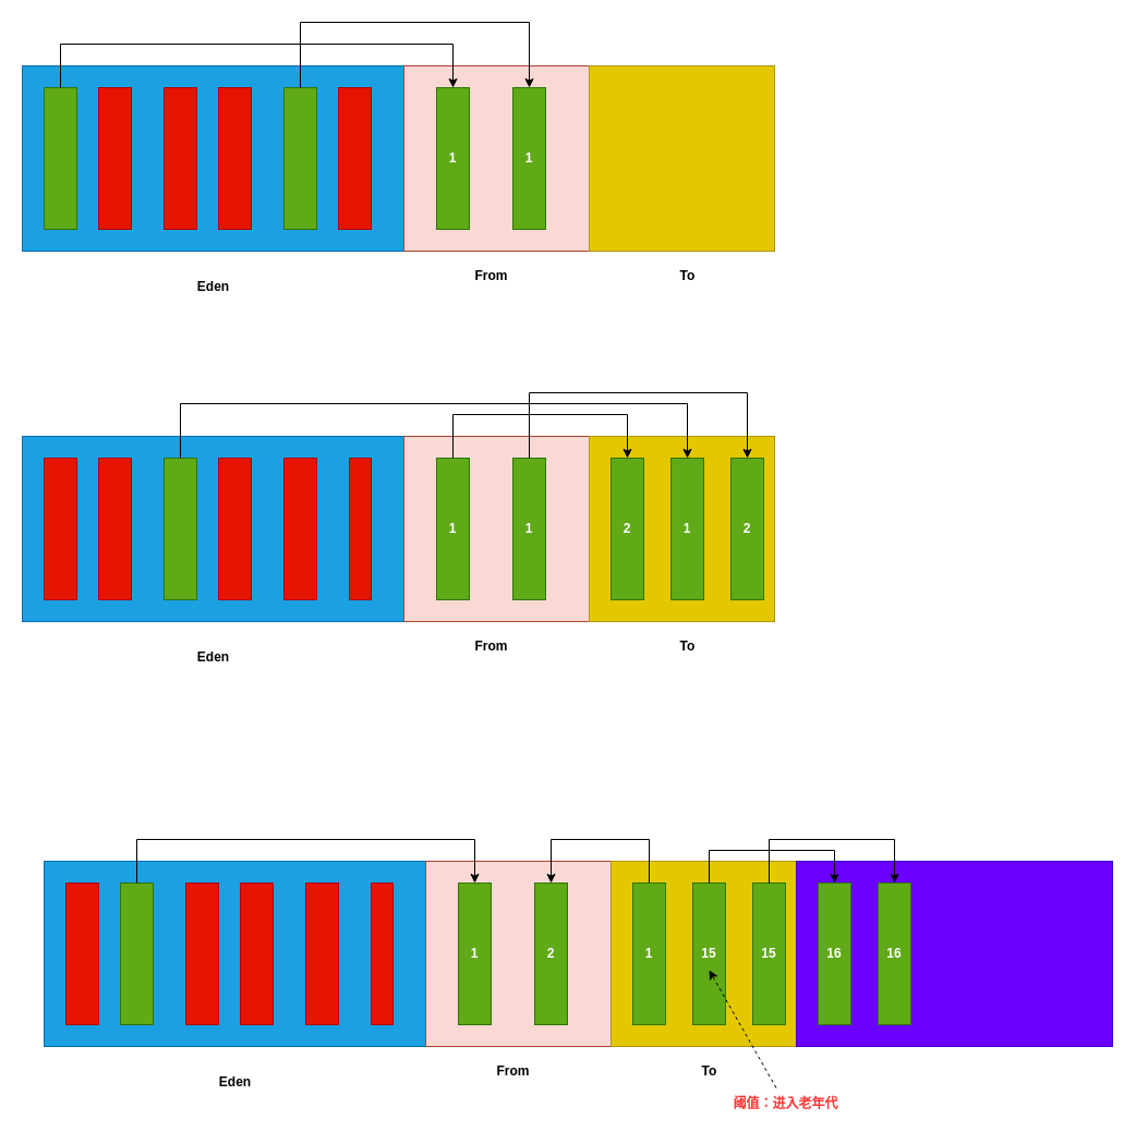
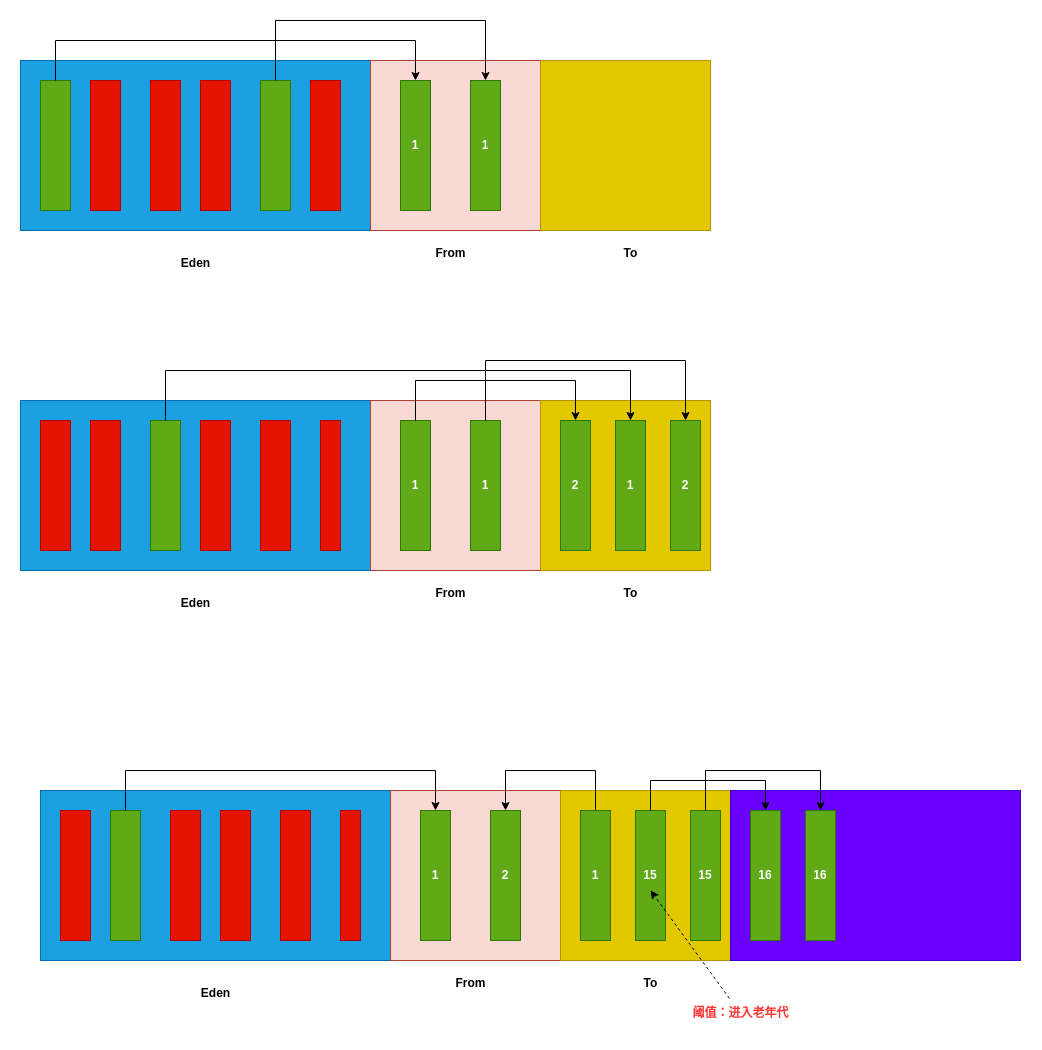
  <mxCell id="0" />
  <mxCell id="1" parent="0" />
  <mxCell id="2" value="" style="rounded=0;whiteSpace=wrap;html=1;fillColor=#1ba1e2;strokeColor=#006EAF;fontColor=#ffffff;fontStyle=1" vertex="1" parent="1"><mxGeometry x="20" y="60" width="350" height="170" as="geometry" /></mxCell>
  <mxCell id="3" value="" style="rounded=0;whiteSpace=wrap;html=1;fillColor=#60a917;strokeColor=#2D7600;fontColor=#ffffff;fontStyle=1" vertex="1" parent="1"><mxGeometry x="40" y="80" width="30" height="130" as="geometry" /></mxCell>
  <mxCell id="4" value="" style="rounded=0;whiteSpace=wrap;html=1;fillColor=#e51400;strokeColor=#B20000;fontColor=#ffffff;fontStyle=1" vertex="1" parent="1"><mxGeometry x="90" y="80" width="30" height="130" as="geometry" /></mxCell>
  <mxCell id="5" value="" style="rounded=0;whiteSpace=wrap;html=1;fillColor=#e51400;strokeColor=#B20000;fontColor=#ffffff;fontStyle=1" vertex="1" parent="1"><mxGeometry x="150" y="80" width="30" height="130" as="geometry" /></mxCell>
  <mxCell id="6" value="" style="rounded=0;whiteSpace=wrap;html=1;fillColor=#e51400;strokeColor=#B20000;fontColor=#ffffff;fontStyle=1" vertex="1" parent="1"><mxGeometry x="310" y="80" width="30" height="130" as="geometry" /></mxCell>
  <mxCell id="7" value="" style="rounded=0;whiteSpace=wrap;html=1;fillColor=#e51400;strokeColor=#B20000;fontColor=#ffffff;fontStyle=1" vertex="1" parent="1"><mxGeometry x="200" y="80" width="30" height="130" as="geometry" /></mxCell>
  <mxCell id="8" value="" style="rounded=0;whiteSpace=wrap;html=1;fillColor=#60a917;strokeColor=#2D7600;fontColor=#ffffff;fontStyle=1" vertex="1" parent="1"><mxGeometry x="260" y="80" width="30" height="130" as="geometry" /></mxCell>
  <mxCell id="9" value="" style="rounded=0;whiteSpace=wrap;html=1;fillColor=#fad9d5;strokeColor=#ae4132;fontStyle=1" vertex="1" parent="1"><mxGeometry x="370" y="60" width="170" height="170" as="geometry" /></mxCell>
  <mxCell id="10" value="&lt;span&gt;1&lt;/span&gt;" style="rounded=0;whiteSpace=wrap;html=1;fillColor=#60a917;strokeColor=#2D7600;fontColor=#ffffff;fontStyle=1" vertex="1" parent="1"><mxGeometry x="400" y="80" width="30" height="130" as="geometry" /></mxCell>
  <mxCell id="11" value="&lt;span&gt;1&lt;/span&gt;" style="rounded=0;whiteSpace=wrap;html=1;fillColor=#60a917;strokeColor=#2D7600;fontColor=#ffffff;fontStyle=1" vertex="1" parent="1"><mxGeometry x="470" y="80" width="30" height="130" as="geometry" /></mxCell>
  <mxCell id="12" value="" style="rounded=0;whiteSpace=wrap;html=1;fillColor=#e3c800;strokeColor=#B09500;fontColor=#000000;fontStyle=1" vertex="1" parent="1"><mxGeometry x="540" y="60" width="170" height="170" as="geometry" /></mxCell>
  <mxCell id="13" style="edgeStyle=orthogonalEdgeStyle;rounded=0;orthogonalLoop=1;jettySize=auto;html=1;entryX=0.5;entryY=0;entryDx=0;entryDy=0;exitX=0.5;exitY=0;exitDx=0;exitDy=0;fontStyle=1" edge="1" parent="1" source="3" target="10"><mxGeometry relative="1" as="geometry"><Array as="points"><mxPoint x="55" y="40" /><mxPoint x="415" y="40" /></Array></mxGeometry></mxCell>
  <mxCell id="14" value="Eden" style="text;html=1;align=center;verticalAlign=middle;resizable=0;points=[];autosize=1;strokeColor=none;fillColor=none;fontStyle=1" vertex="1" parent="1"><mxGeometry x="170" y="248" width="50" height="30" as="geometry" /></mxCell>
  <mxCell id="15" value="From" style="text;html=1;align=center;verticalAlign=middle;resizable=0;points=[];autosize=1;strokeColor=none;fillColor=none;fontStyle=1" vertex="1" parent="1"><mxGeometry x="425" y="238" width="50" height="30" as="geometry" /></mxCell>
  <mxCell id="16" value="To" style="text;html=1;align=center;verticalAlign=middle;resizable=0;points=[];autosize=1;strokeColor=none;fillColor=none;fontStyle=1" vertex="1" parent="1"><mxGeometry x="610" y="238" width="40" height="30" as="geometry" /></mxCell>
  <mxCell id="17" value="" style="rounded=0;whiteSpace=wrap;html=1;fillColor=#1ba1e2;strokeColor=#006EAF;fontColor=#ffffff;fontStyle=1" vertex="1" parent="1"><mxGeometry x="20" y="400" width="350" height="170" as="geometry" /></mxCell>
  <mxCell id="18" value="" style="rounded=0;whiteSpace=wrap;html=1;fillColor=#e51400;strokeColor=#B20000;fontColor=#ffffff;fontStyle=1" vertex="1" parent="1"><mxGeometry x="40" y="420" width="30" height="130" as="geometry" /></mxCell>
  <mxCell id="19" value="" style="rounded=0;whiteSpace=wrap;html=1;fillColor=#e51400;strokeColor=#B20000;fontColor=#ffffff;fontStyle=1" vertex="1" parent="1"><mxGeometry x="90" y="420" width="30" height="130" as="geometry" /></mxCell>
  <mxCell id="20" value="" style="rounded=0;whiteSpace=wrap;html=1;fillColor=#60a917;strokeColor=#2D7600;fontColor=#ffffff;fontStyle=1" vertex="1" parent="1"><mxGeometry x="150" y="420" width="30" height="130" as="geometry" /></mxCell>
  <mxCell id="21" value="" style="rounded=0;whiteSpace=wrap;html=1;fillColor=#e51400;strokeColor=#B20000;fontColor=#ffffff;fontStyle=1" vertex="1" parent="1"><mxGeometry x="320" y="420" width="20" height="130" as="geometry" /></mxCell>
  <mxCell id="22" value="" style="rounded=0;whiteSpace=wrap;html=1;fillColor=#e51400;strokeColor=#B20000;fontColor=#ffffff;fontStyle=1" vertex="1" parent="1"><mxGeometry x="200" y="420" width="30" height="130" as="geometry" /></mxCell>
  <mxCell id="23" value="" style="rounded=0;whiteSpace=wrap;html=1;fillColor=#e51400;strokeColor=#B20000;fontColor=#ffffff;fontStyle=1" vertex="1" parent="1"><mxGeometry x="260" y="420" width="30" height="130" as="geometry" /></mxCell>
  <mxCell id="24" value="" style="rounded=0;whiteSpace=wrap;html=1;fillColor=#fad9d5;strokeColor=#ae4132;fontStyle=1" vertex="1" parent="1"><mxGeometry x="370" y="400" width="170" height="170" as="geometry" /></mxCell>
  <mxCell id="25" value="&lt;span&gt;1&lt;/span&gt;" style="rounded=0;whiteSpace=wrap;html=1;fillColor=#60a917;strokeColor=#2D7600;fontColor=#ffffff;fontStyle=1" vertex="1" parent="1"><mxGeometry x="400" y="420" width="30" height="130" as="geometry" /></mxCell>
  <mxCell id="26" value="&lt;span&gt;1&lt;/span&gt;" style="rounded=0;whiteSpace=wrap;html=1;fillColor=#60a917;strokeColor=#2D7600;fontColor=#ffffff;fontStyle=1" vertex="1" parent="1"><mxGeometry x="470" y="420" width="30" height="130" as="geometry" /></mxCell>
  <mxCell id="27" value="" style="rounded=0;whiteSpace=wrap;html=1;fillColor=#e3c800;strokeColor=#B09500;fontColor=#000000;fontStyle=1" vertex="1" parent="1"><mxGeometry x="540" y="400" width="170" height="170" as="geometry" /></mxCell>
  <mxCell id="28" value="Eden" style="text;html=1;align=center;verticalAlign=middle;resizable=0;points=[];autosize=1;strokeColor=none;fillColor=none;fontStyle=1" vertex="1" parent="1"><mxGeometry x="170" y="588" width="50" height="30" as="geometry" /></mxCell>
  <mxCell id="29" value="From" style="text;html=1;align=center;verticalAlign=middle;resizable=0;points=[];autosize=1;strokeColor=none;fillColor=none;fontStyle=1" vertex="1" parent="1"><mxGeometry x="425" y="578" width="50" height="30" as="geometry" /></mxCell>
  <mxCell id="30" value="To" style="text;html=1;align=center;verticalAlign=middle;resizable=0;points=[];autosize=1;strokeColor=none;fillColor=none;fontStyle=1" vertex="1" parent="1"><mxGeometry x="610" y="578" width="40" height="30" as="geometry" /></mxCell>
  <mxCell id="31" value="&lt;span&gt;2&lt;/span&gt;" style="rounded=0;whiteSpace=wrap;html=1;fillColor=#60a917;strokeColor=#2D7600;fontColor=#ffffff;fontStyle=1" vertex="1" parent="1"><mxGeometry x="560" y="420" width="30" height="130" as="geometry" /></mxCell>
  <mxCell id="32" value="&lt;span&gt;1&lt;/span&gt;" style="rounded=0;whiteSpace=wrap;html=1;fillColor=#60a917;strokeColor=#2D7600;fontColor=#ffffff;fontStyle=1" vertex="1" parent="1"><mxGeometry x="615" y="420" width="30" height="130" as="geometry" /></mxCell>
  <mxCell id="33" value="&lt;span&gt;2&lt;/span&gt;" style="rounded=0;whiteSpace=wrap;html=1;fillColor=#60a917;strokeColor=#2D7600;fontColor=#ffffff;fontStyle=1" vertex="1" parent="1"><mxGeometry x="670" y="420" width="30" height="130" as="geometry" /></mxCell>
  <mxCell id="34" style="edgeStyle=orthogonalEdgeStyle;rounded=0;orthogonalLoop=1;jettySize=auto;html=1;entryX=0.5;entryY=0;entryDx=0;entryDy=0;exitX=0.5;exitY=0;exitDx=0;exitDy=0;fontStyle=1" edge="1" parent="1" source="8" target="11"><mxGeometry relative="1" as="geometry"><Array as="points"><mxPoint x="275" y="20" /><mxPoint x="485" y="20" /></Array></mxGeometry></mxCell>
  <mxCell id="35" style="edgeStyle=orthogonalEdgeStyle;rounded=0;orthogonalLoop=1;jettySize=auto;html=1;entryX=0.5;entryY=0;entryDx=0;entryDy=0;exitX=0.5;exitY=0;exitDx=0;exitDy=0;fontStyle=1" edge="1" parent="1" source="20" target="32"><mxGeometry relative="1" as="geometry"><Array as="points"><mxPoint x="165" y="370" /><mxPoint x="630" y="370" /></Array></mxGeometry></mxCell>
  <mxCell id="36" style="edgeStyle=orthogonalEdgeStyle;rounded=0;orthogonalLoop=1;jettySize=auto;html=1;entryX=0.5;entryY=0;entryDx=0;entryDy=0;exitX=0.5;exitY=0;exitDx=0;exitDy=0;fontStyle=1" edge="1" parent="1" source="25" target="31"><mxGeometry relative="1" as="geometry"><Array as="points"><mxPoint x="415" y="380" /><mxPoint x="575" y="380" /></Array></mxGeometry></mxCell>
  <mxCell id="37" style="edgeStyle=orthogonalEdgeStyle;rounded=0;orthogonalLoop=1;jettySize=auto;html=1;entryX=0.5;entryY=0;entryDx=0;entryDy=0;exitX=0.5;exitY=0;exitDx=0;exitDy=0;fontStyle=1" edge="1" parent="1" source="26" target="33"><mxGeometry relative="1" as="geometry"><Array as="points"><mxPoint x="485" y="360" /><mxPoint x="685" y="360" /></Array></mxGeometry></mxCell>
  <mxCell id="38" value="" style="rounded=0;whiteSpace=wrap;html=1;fillColor=#1ba1e2;strokeColor=#006EAF;fontColor=#ffffff;fontStyle=1" vertex="1" parent="1"><mxGeometry x="40" y="790" width="350" height="170" as="geometry" /></mxCell>
  <mxCell id="39" value="" style="rounded=0;whiteSpace=wrap;html=1;fillColor=#e51400;strokeColor=#B20000;fontColor=#ffffff;fontStyle=1" vertex="1" parent="1"><mxGeometry x="60" y="810" width="30" height="130" as="geometry" /></mxCell>
  <mxCell id="40" value="" style="rounded=0;whiteSpace=wrap;html=1;fillColor=#60a917;strokeColor=#2D7600;fontColor=#ffffff;fontStyle=1" vertex="1" parent="1"><mxGeometry x="110" y="810" width="30" height="130" as="geometry" /></mxCell>
  <mxCell id="41" value="" style="rounded=0;whiteSpace=wrap;html=1;fillColor=#e51400;strokeColor=#B20000;fontColor=#ffffff;fontStyle=1" vertex="1" parent="1"><mxGeometry x="170" y="810" width="30" height="130" as="geometry" /></mxCell>
  <mxCell id="42" value="" style="rounded=0;whiteSpace=wrap;html=1;fillColor=#e51400;strokeColor=#B20000;fontColor=#ffffff;fontStyle=1" vertex="1" parent="1"><mxGeometry x="340" y="810" width="20" height="130" as="geometry" /></mxCell>
  <mxCell id="43" value="" style="rounded=0;whiteSpace=wrap;html=1;fillColor=#e51400;strokeColor=#B20000;fontColor=#ffffff;fontStyle=1" vertex="1" parent="1"><mxGeometry x="220" y="810" width="30" height="130" as="geometry" /></mxCell>
  <mxCell id="44" value="" style="rounded=0;whiteSpace=wrap;html=1;fillColor=#e51400;strokeColor=#B20000;fontColor=#ffffff;fontStyle=1" vertex="1" parent="1"><mxGeometry x="280" y="810" width="30" height="130" as="geometry" /></mxCell>
  <mxCell id="45" value="" style="rounded=0;whiteSpace=wrap;html=1;fillColor=#fad9d5;strokeColor=#ae4132;fontStyle=1" vertex="1" parent="1"><mxGeometry x="390" y="790" width="170" height="170" as="geometry" /></mxCell>
  <mxCell id="46" value="&lt;span&gt;1&lt;/span&gt;" style="rounded=0;whiteSpace=wrap;html=1;fillColor=#60a917;strokeColor=#2D7600;fontColor=#ffffff;fontStyle=1" vertex="1" parent="1"><mxGeometry x="420" y="810" width="30" height="130" as="geometry" /></mxCell>
  <mxCell id="47" value="&lt;span&gt;2&lt;/span&gt;" style="rounded=0;whiteSpace=wrap;html=1;fillColor=#60a917;strokeColor=#2D7600;fontColor=#ffffff;fontStyle=1" vertex="1" parent="1"><mxGeometry x="490" y="810" width="30" height="130" as="geometry" /></mxCell>
  <mxCell id="48" value="" style="rounded=0;whiteSpace=wrap;html=1;fillColor=#e3c800;strokeColor=#B09500;fontColor=#000000;fontStyle=1" vertex="1" parent="1"><mxGeometry x="560" y="790" width="170" height="170" as="geometry" /></mxCell>
  <mxCell id="49" value="Eden" style="text;html=1;align=center;verticalAlign=middle;resizable=0;points=[];autosize=1;strokeColor=none;fillColor=none;fontStyle=1" vertex="1" parent="1"><mxGeometry x="190" y="978" width="50" height="30" as="geometry" /></mxCell>
  <mxCell id="50" value="From" style="text;html=1;align=center;verticalAlign=middle;resizable=0;points=[];autosize=1;strokeColor=none;fillColor=none;fontStyle=1" vertex="1" parent="1"><mxGeometry x="445" y="968" width="50" height="30" as="geometry" /></mxCell>
  <mxCell id="51" value="To" style="text;html=1;align=center;verticalAlign=middle;resizable=0;points=[];autosize=1;strokeColor=none;fillColor=none;fontStyle=1" vertex="1" parent="1"><mxGeometry x="630" y="968" width="40" height="30" as="geometry" /></mxCell>
  <mxCell id="52" style="edgeStyle=orthogonalEdgeStyle;rounded=0;orthogonalLoop=1;jettySize=auto;html=1;entryX=0.5;entryY=0;entryDx=0;entryDy=0;exitX=0.5;exitY=0;exitDx=0;exitDy=0;fontStyle=1" edge="1" parent="1" source="53" target="47"><mxGeometry relative="1" as="geometry"><Array as="points"><mxPoint x="595" y="770" /><mxPoint x="505" y="770" /></Array></mxGeometry></mxCell>
  <mxCell id="53" value="&lt;span&gt;1&lt;/span&gt;" style="rounded=0;whiteSpace=wrap;html=1;fillColor=#60a917;strokeColor=#2D7600;fontColor=#ffffff;fontStyle=1" vertex="1" parent="1"><mxGeometry x="580" y="810" width="30" height="130" as="geometry" /></mxCell>
  <mxCell id="54" value="&lt;span&gt;15&lt;/span&gt;" style="rounded=0;whiteSpace=wrap;html=1;fillColor=#60a917;strokeColor=#2D7600;fontColor=#ffffff;fontStyle=1" vertex="1" parent="1"><mxGeometry x="635" y="810" width="30" height="130" as="geometry" /></mxCell>
  <mxCell id="55" value="&lt;span&gt;15&lt;/span&gt;" style="rounded=0;whiteSpace=wrap;html=1;fillColor=#60a917;strokeColor=#2D7600;fontColor=#ffffff;fontStyle=1" vertex="1" parent="1"><mxGeometry x="690" y="810" width="30" height="130" as="geometry" /></mxCell>
  <mxCell id="56" value="" style="rounded=0;whiteSpace=wrap;html=1;fillColor=#6a00ff;fontColor=#ffffff;strokeColor=#3700CC;fontStyle=1" vertex="1" parent="1"><mxGeometry x="730" y="790" width="290" height="170" as="geometry" /></mxCell>
  <mxCell id="57" value="&lt;span&gt;16&lt;/span&gt;" style="rounded=0;whiteSpace=wrap;html=1;fillColor=#60a917;strokeColor=#2D7600;fontColor=#ffffff;fontStyle=1" vertex="1" parent="1"><mxGeometry x="750" y="810" width="30" height="130" as="geometry" /></mxCell>
  <mxCell id="58" value="&lt;span&gt;16&lt;/span&gt;" style="rounded=0;whiteSpace=wrap;html=1;fillColor=#60a917;strokeColor=#2D7600;fontColor=#ffffff;fontStyle=1" vertex="1" parent="1"><mxGeometry x="805" y="810" width="30" height="130" as="geometry" /></mxCell>
  <mxCell id="59" style="edgeStyle=orthogonalEdgeStyle;rounded=0;orthogonalLoop=1;jettySize=auto;html=1;entryX=0.5;entryY=0;entryDx=0;entryDy=0;exitX=0.5;exitY=0;exitDx=0;exitDy=0;fontStyle=1" edge="1" parent="1" source="54" target="57"><mxGeometry relative="1" as="geometry"><Array as="points"><mxPoint x="650" y="780" /><mxPoint x="765" y="780" /></Array></mxGeometry></mxCell>
  <mxCell id="60" style="edgeStyle=orthogonalEdgeStyle;rounded=0;orthogonalLoop=1;jettySize=auto;html=1;entryX=0.5;entryY=0;entryDx=0;entryDy=0;exitX=0.5;exitY=0;exitDx=0;exitDy=0;fontStyle=1" edge="1" parent="1" source="55" target="58"><mxGeometry relative="1" as="geometry"><Array as="points"><mxPoint x="705" y="770" /><mxPoint x="820" y="770" /></Array></mxGeometry></mxCell>
  <mxCell id="61" style="edgeStyle=orthogonalEdgeStyle;rounded=0;orthogonalLoop=1;jettySize=auto;html=1;entryX=0.5;entryY=0;entryDx=0;entryDy=0;exitX=0.5;exitY=0;exitDx=0;exitDy=0;fontStyle=1" edge="1" parent="1" source="40" target="46"><mxGeometry relative="1" as="geometry"><Array as="points"><mxPoint x="125" y="770" /><mxPoint x="435" y="770" /></Array></mxGeometry></mxCell>
- <mxCell id="62" value="&lt;font color=&quot;#ff3333&quot;&gt;阈值：进入老年代&lt;/font&gt;" style="text;html=1;align=center;verticalAlign=middle;resizable=0;points=[];autosize=1;strokeColor=none;fillColor=none;fontStyle=1" vertex="1" parent="1"><mxGeometry x="660" y="998" width="120" height="30" as="geometry" /></mxCell>
+ <mxCell id="62" value="&lt;font color=&quot;#ff3333&quot;&gt;阈值：进入老年代&lt;/font&gt;" style="text;html=1;align=center;verticalAlign=middle;resizable=0;points=[];autosize=1;strokeColor=none;fillColor=none;fontStyle=1" vertex="1" parent="1"><mxGeometry x="680" y="998" width="120" height="30" as="geometry" /></mxCell>
  <mxCell id="63" value="" style="endArrow=classic;html=1;rounded=0;dashed=1;entryX=0.5;entryY=0.615;entryDx=0;entryDy=0;entryPerimeter=0;fontStyle=1" edge="1" parent="1" source="62" target="54"><mxGeometry width="50" height="50" relative="1" as="geometry"><mxPoint x="610" y="1020" as="sourcePoint" /><mxPoint x="660" y="970" as="targetPoint" /></mxGeometry></mxCell>
